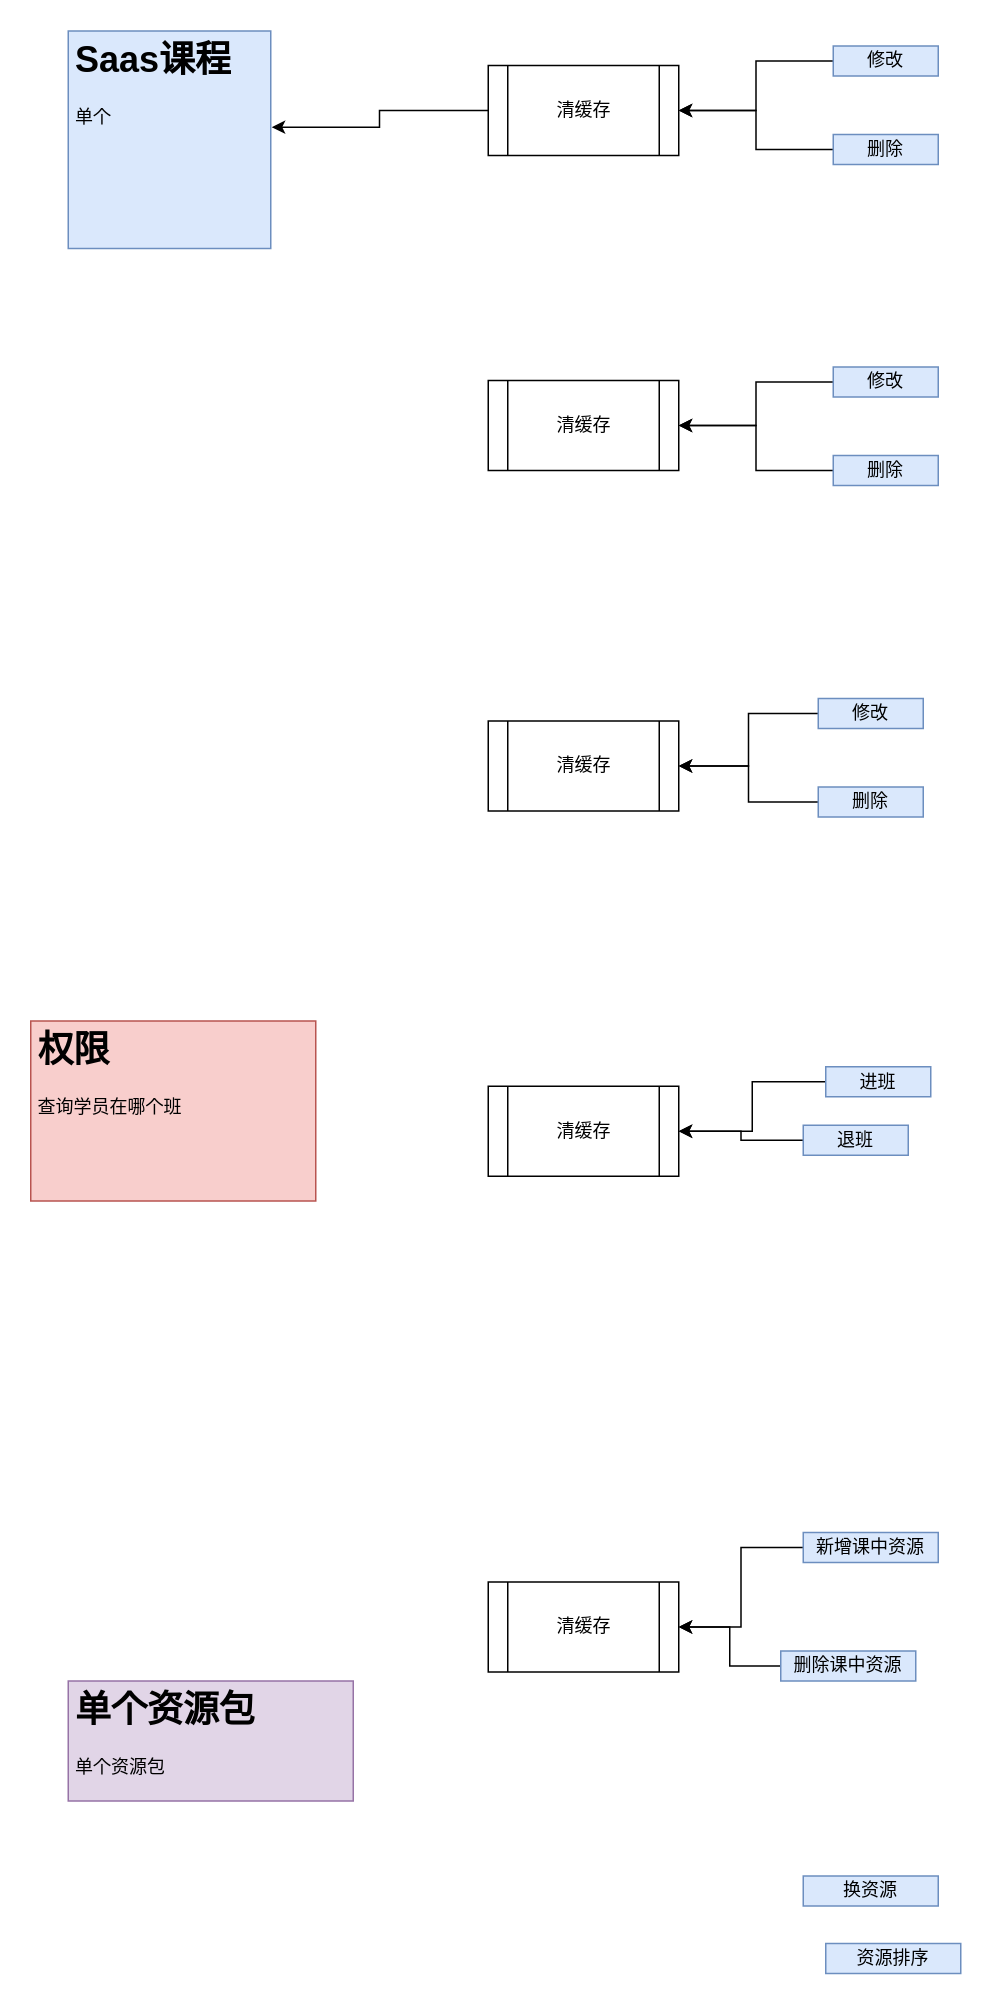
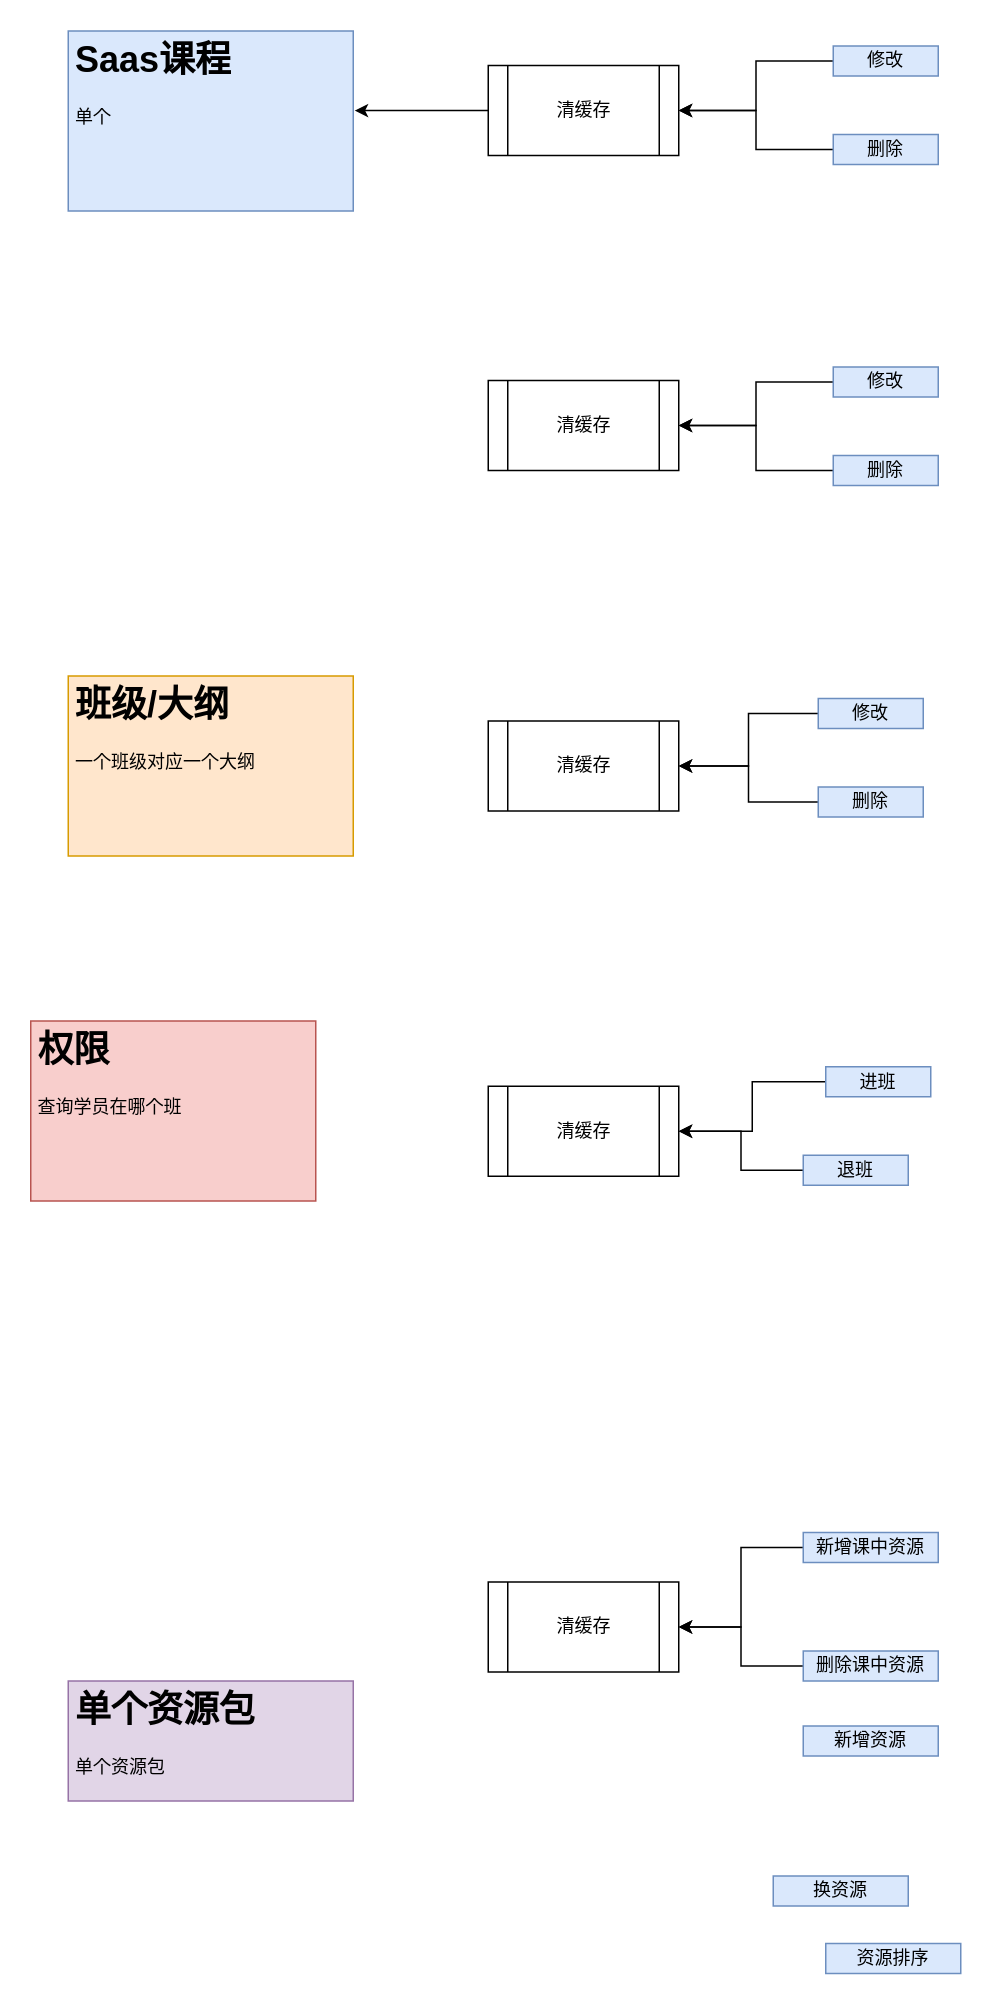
  <mxCell id="0" />
  <mxCell id="1" parent="0" />
- <mxCell id="2" value="&lt;h1&gt;Saas课程&lt;/h1&gt;&lt;p&gt;单个&lt;/p&gt;" style="text;html=1;strokeColor=#6c8ebf;fillColor=#dae8fc;spacing=5;spacingTop=-20;whiteSpace=wrap;overflow=hidden;rounded=0;" vertex="1" parent="1"><mxGeometry x="45" y="20" width="135" height="145" as="geometry" /></mxCell>
+ <mxCell id="2" value="&lt;h1&gt;Saas课程&lt;/h1&gt;&lt;p&gt;单个&lt;/p&gt;" style="text;html=1;strokeColor=#6c8ebf;fillColor=#dae8fc;spacing=5;spacingTop=-20;whiteSpace=wrap;overflow=hidden;rounded=0;" vertex="1" parent="1"><mxGeometry x="45" y="20" width="190" height="120" as="geometry" /></mxCell>
+ <mxCell id="3" value="&lt;h1&gt;班级/大纲&lt;/h1&gt;&lt;p&gt;一个班级对应一个大纲&lt;/p&gt;" style="text;html=1;strokeColor=#d79b00;fillColor=#ffe6cc;spacing=5;spacingTop=-20;whiteSpace=wrap;overflow=hidden;rounded=0;" vertex="1" parent="1"><mxGeometry x="45" y="450" width="190" height="120" as="geometry" /></mxCell>
  <mxCell id="4" value="&lt;h1&gt;权限&lt;/h1&gt;&lt;p&gt;查询学员在哪个班&lt;/p&gt;" style="text;html=1;strokeColor=#b85450;fillColor=#f8cecc;spacing=5;spacingTop=-20;whiteSpace=wrap;overflow=hidden;rounded=0;" vertex="1" parent="1"><mxGeometry x="20" y="680" width="190" height="120" as="geometry" /></mxCell>
  <mxCell id="5" value="&lt;h1&gt;单个资源包&lt;/h1&gt;&lt;p&gt;单个资源包&lt;/p&gt;" style="text;html=1;strokeColor=#9673a6;fillColor=#e1d5e7;spacing=5;spacingTop=-20;whiteSpace=wrap;overflow=hidden;rounded=0;" vertex="1" parent="1"><mxGeometry x="45" y="1120" width="190" height="80" as="geometry" /></mxCell>
  <mxCell id="6" style="edgeStyle=orthogonalEdgeStyle;rounded=0;orthogonalLoop=1;jettySize=auto;html=1;entryX=1.005;entryY=0.442;entryDx=0;entryDy=0;entryPerimeter=0;" edge="1" parent="1" source="7" target="2"><mxGeometry relative="1" as="geometry" /></mxCell>
  <mxCell id="7" value="&lt;span&gt;清缓存&lt;/span&gt;" style="shape=process;whiteSpace=wrap;html=1;backgroundOutline=1;" vertex="1" parent="1"><mxGeometry x="325" y="43" width="127" height="60" as="geometry" /></mxCell>
  <mxCell id="8" style="edgeStyle=orthogonalEdgeStyle;rounded=0;orthogonalLoop=1;jettySize=auto;html=1;entryX=1;entryY=0.5;entryDx=0;entryDy=0;" edge="1" parent="1" source="9" target="7"><mxGeometry relative="1" as="geometry" /></mxCell>
  <mxCell id="9" value="修改" style="text;html=1;strokeColor=#6c8ebf;fillColor=#dae8fc;align=center;verticalAlign=middle;whiteSpace=wrap;rounded=0;" vertex="1" parent="1"><mxGeometry x="555" y="30" width="70" height="20" as="geometry" /></mxCell>
  <mxCell id="10" style="edgeStyle=orthogonalEdgeStyle;rounded=0;orthogonalLoop=1;jettySize=auto;html=1;entryX=1;entryY=0.5;entryDx=0;entryDy=0;" edge="1" parent="1" source="11" target="7"><mxGeometry relative="1" as="geometry" /></mxCell>
  <mxCell id="11" value="删除" style="text;html=1;strokeColor=#6c8ebf;fillColor=#dae8fc;align=center;verticalAlign=middle;whiteSpace=wrap;rounded=0;" vertex="1" parent="1"><mxGeometry x="555" y="89" width="70" height="20" as="geometry" /></mxCell>
  <mxCell id="12" value="&lt;span&gt;清缓存&lt;/span&gt;" style="shape=process;whiteSpace=wrap;html=1;backgroundOutline=1;" vertex="1" parent="1"><mxGeometry x="325" y="253" width="127" height="60" as="geometry" /></mxCell>
  <mxCell id="13" style="edgeStyle=orthogonalEdgeStyle;rounded=0;orthogonalLoop=1;jettySize=auto;html=1;entryX=1;entryY=0.5;entryDx=0;entryDy=0;" edge="1" parent="1" source="14" target="12"><mxGeometry relative="1" as="geometry" /></mxCell>
  <mxCell id="14" value="修改" style="text;html=1;strokeColor=#6c8ebf;fillColor=#dae8fc;align=center;verticalAlign=middle;whiteSpace=wrap;rounded=0;" vertex="1" parent="1"><mxGeometry x="555" y="244" width="70" height="20" as="geometry" /></mxCell>
  <mxCell id="15" style="edgeStyle=orthogonalEdgeStyle;rounded=0;orthogonalLoop=1;jettySize=auto;html=1;entryX=1;entryY=0.5;entryDx=0;entryDy=0;" edge="1" parent="1" source="16" target="12"><mxGeometry relative="1" as="geometry" /></mxCell>
  <mxCell id="16" value="删除" style="text;html=1;strokeColor=#6c8ebf;fillColor=#dae8fc;align=center;verticalAlign=middle;whiteSpace=wrap;rounded=0;" vertex="1" parent="1"><mxGeometry x="555" y="303" width="70" height="20" as="geometry" /></mxCell>
  <mxCell id="17" value="&lt;span&gt;清缓存&lt;/span&gt;" style="shape=process;whiteSpace=wrap;html=1;backgroundOutline=1;" vertex="1" parent="1"><mxGeometry x="325" y="480" width="127" height="60" as="geometry" /></mxCell>
  <mxCell id="18" style="edgeStyle=orthogonalEdgeStyle;rounded=0;orthogonalLoop=1;jettySize=auto;html=1;entryX=1;entryY=0.5;entryDx=0;entryDy=0;" edge="1" parent="1" source="19" target="17"><mxGeometry relative="1" as="geometry" /></mxCell>
  <mxCell id="19" value="修改" style="text;html=1;strokeColor=#6c8ebf;fillColor=#dae8fc;align=center;verticalAlign=middle;whiteSpace=wrap;rounded=0;" vertex="1" parent="1"><mxGeometry x="545" y="465" width="70" height="20" as="geometry" /></mxCell>
  <mxCell id="20" style="edgeStyle=orthogonalEdgeStyle;rounded=0;orthogonalLoop=1;jettySize=auto;html=1;entryX=1;entryY=0.5;entryDx=0;entryDy=0;" edge="1" parent="1" source="21" target="17"><mxGeometry relative="1" as="geometry" /></mxCell>
  <mxCell id="21" value="删除" style="text;html=1;strokeColor=#6c8ebf;fillColor=#dae8fc;align=center;verticalAlign=middle;whiteSpace=wrap;rounded=0;" vertex="1" parent="1"><mxGeometry x="545" y="524" width="70" height="20" as="geometry" /></mxCell>
  <mxCell id="22" value="&lt;span&gt;清缓存&lt;/span&gt;" style="shape=process;whiteSpace=wrap;html=1;backgroundOutline=1;" vertex="1" parent="1"><mxGeometry x="325" y="723.5" width="127" height="60" as="geometry" /></mxCell>
  <mxCell id="23" style="edgeStyle=orthogonalEdgeStyle;rounded=0;orthogonalLoop=1;jettySize=auto;html=1;entryX=1;entryY=0.5;entryDx=0;entryDy=0;" edge="1" parent="1" source="24" target="22"><mxGeometry relative="1" as="geometry" /></mxCell>
  <mxCell id="24" value="进班" style="text;html=1;strokeColor=#6c8ebf;fillColor=#dae8fc;align=center;verticalAlign=middle;whiteSpace=wrap;rounded=0;" vertex="1" parent="1"><mxGeometry x="550" y="710.5" width="70" height="20" as="geometry" /></mxCell>
  <mxCell id="25" style="edgeStyle=orthogonalEdgeStyle;rounded=0;orthogonalLoop=1;jettySize=auto;html=1;entryX=1;entryY=0.5;entryDx=0;entryDy=0;" edge="1" parent="1" source="26" target="22"><mxGeometry relative="1" as="geometry" /></mxCell>
- <mxCell id="26" value="退班" style="text;html=1;strokeColor=#6c8ebf;fillColor=#dae8fc;align=center;verticalAlign=middle;whiteSpace=wrap;rounded=0;" vertex="1" parent="1"><mxGeometry x="535" y="749.5" width="70" height="20" as="geometry" /></mxCell>
+ <mxCell id="26" value="退班" style="text;html=1;strokeColor=#6c8ebf;fillColor=#dae8fc;align=center;verticalAlign=middle;whiteSpace=wrap;rounded=0;" vertex="1" parent="1"><mxGeometry x="535" y="769.5" width="70" height="20" as="geometry" /></mxCell>
  <mxCell id="27" value="&lt;span&gt;清缓存&lt;/span&gt;" style="shape=process;whiteSpace=wrap;html=1;backgroundOutline=1;" vertex="1" parent="1"><mxGeometry x="325" y="1054" width="127" height="60" as="geometry" /></mxCell>
  <mxCell id="28" style="edgeStyle=orthogonalEdgeStyle;rounded=0;orthogonalLoop=1;jettySize=auto;html=1;entryX=1;entryY=0.5;entryDx=0;entryDy=0;" edge="1" parent="1" source="29" target="27"><mxGeometry relative="1" as="geometry" /></mxCell>
  <mxCell id="29" value="新增课中资源" style="text;html=1;strokeColor=#6c8ebf;fillColor=#dae8fc;align=center;verticalAlign=middle;whiteSpace=wrap;rounded=0;" vertex="1" parent="1"><mxGeometry x="535" y="1021" width="90" height="20" as="geometry" /></mxCell>
  <mxCell id="30" style="edgeStyle=orthogonalEdgeStyle;rounded=0;orthogonalLoop=1;jettySize=auto;html=1;entryX=1;entryY=0.5;entryDx=0;entryDy=0;" edge="1" parent="1" source="31" target="27"><mxGeometry relative="1" as="geometry" /></mxCell>
- <mxCell id="31" value="删除课中资源" style="text;html=1;strokeColor=#6c8ebf;fillColor=#dae8fc;align=center;verticalAlign=middle;whiteSpace=wrap;rounded=0;" vertex="1" parent="1"><mxGeometry x="520" y="1100" width="90" height="20" as="geometry" /></mxCell>
- <mxCell id="33" value="换资源" style="text;html=1;strokeColor=#6c8ebf;fillColor=#dae8fc;align=center;verticalAlign=middle;whiteSpace=wrap;rounded=0;" vertex="1" parent="1"><mxGeometry x="535" y="1250" width="90" height="20" as="geometry" /></mxCell>
+ <mxCell id="31" value="删除课中资源" style="text;html=1;strokeColor=#6c8ebf;fillColor=#dae8fc;align=center;verticalAlign=middle;whiteSpace=wrap;rounded=0;" vertex="1" parent="1"><mxGeometry x="535" y="1100" width="90" height="20" as="geometry" /></mxCell>
+ <mxCell id="32" value="新增资源" style="text;html=1;strokeColor=#6c8ebf;fillColor=#dae8fc;align=center;verticalAlign=middle;whiteSpace=wrap;rounded=0;" vertex="1" parent="1"><mxGeometry x="535" y="1150" width="90" height="20" as="geometry" /></mxCell>
+ <mxCell id="33" value="换资源" style="text;html=1;strokeColor=#6c8ebf;fillColor=#dae8fc;align=center;verticalAlign=middle;whiteSpace=wrap;rounded=0;" vertex="1" parent="1"><mxGeometry x="515" y="1250" width="90" height="20" as="geometry" /></mxCell>
  <mxCell id="34" value="资源排序" style="text;html=1;strokeColor=#6c8ebf;fillColor=#dae8fc;align=center;verticalAlign=middle;whiteSpace=wrap;rounded=0;" vertex="1" parent="1"><mxGeometry x="550" y="1295" width="90" height="20" as="geometry" /></mxCell>
